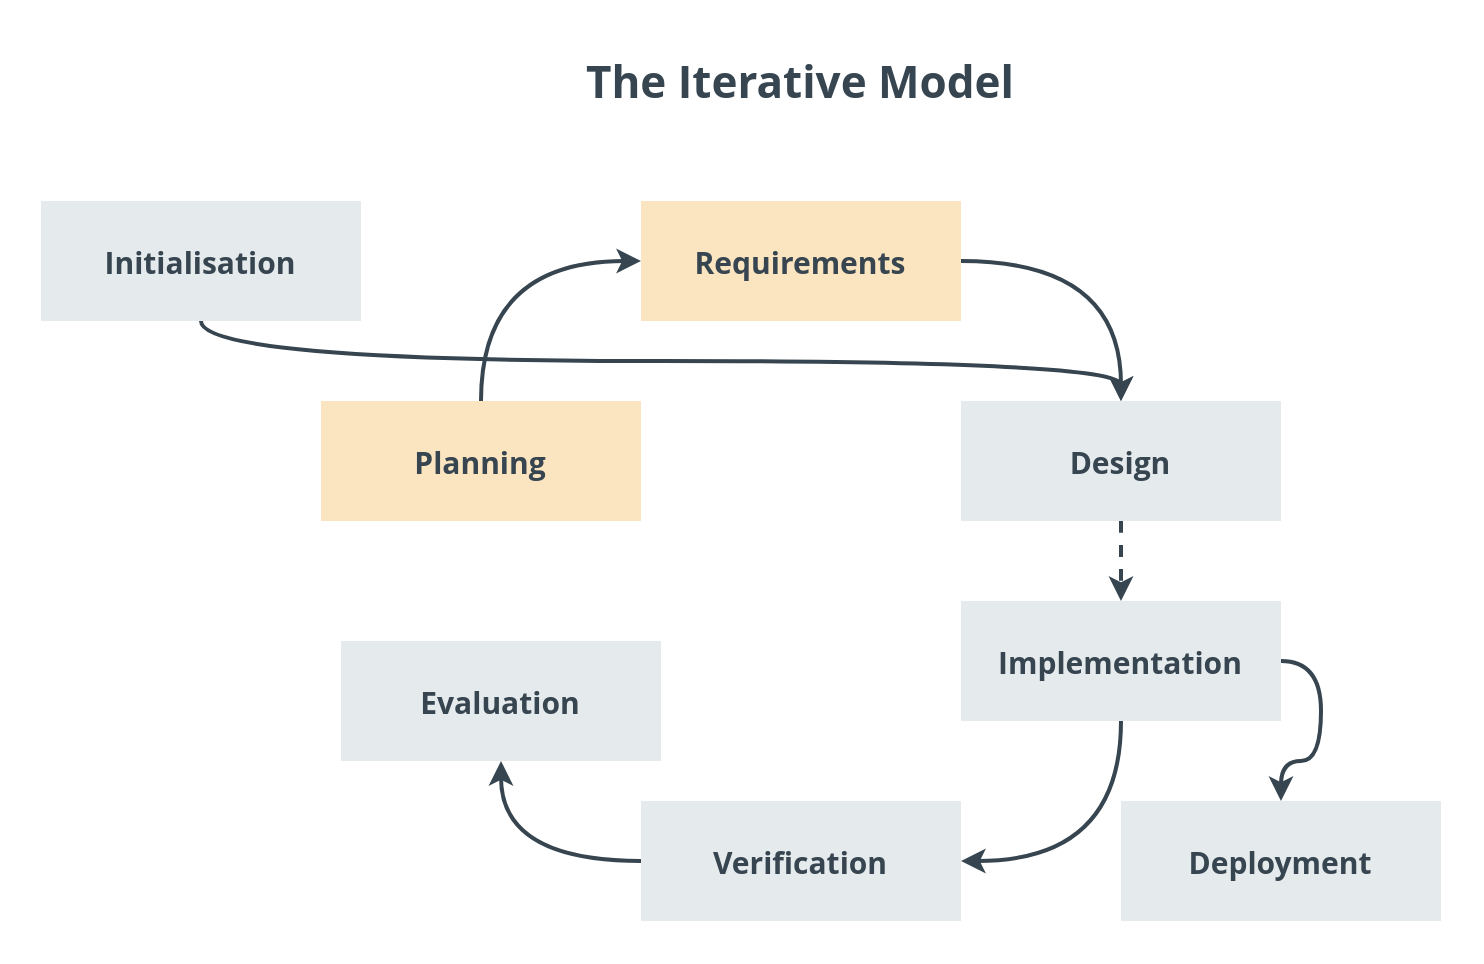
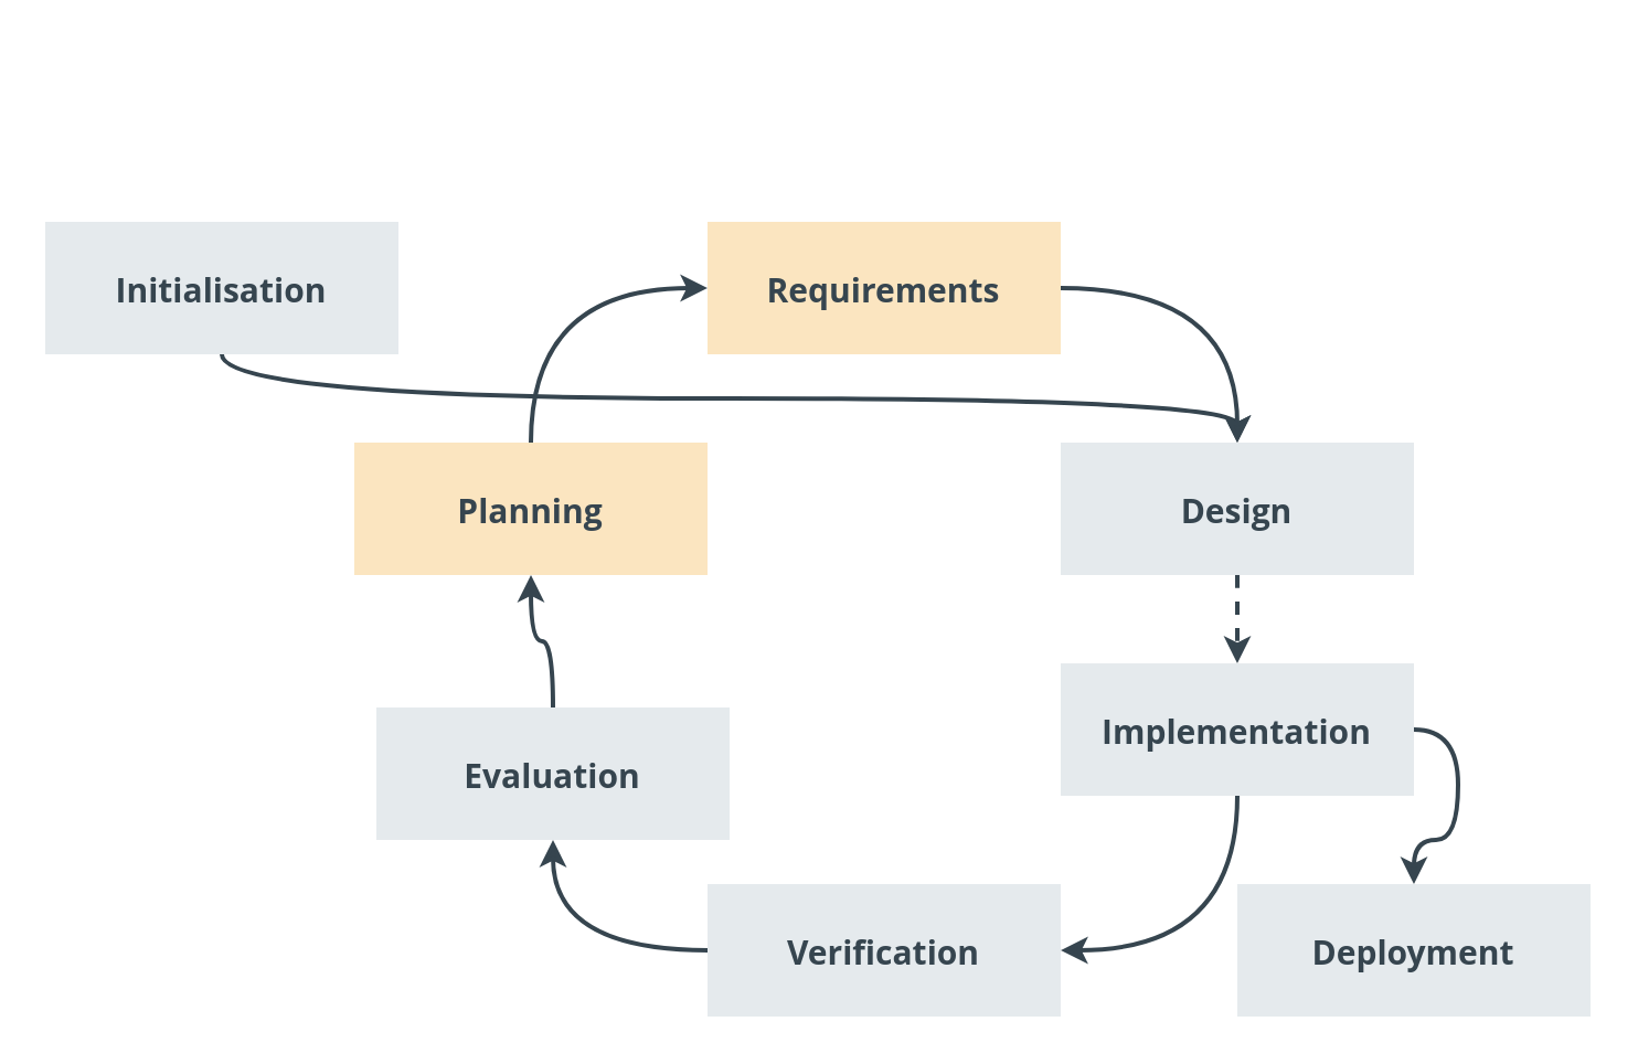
  <mxCell id="0" />
  <mxCell id="1" parent="0" />
  <mxCell id="2" style="edgeStyle=orthogonalEdgeStyle;orthogonalLoop=1;jettySize=auto;html=1;exitX=0.5;exitY=1;exitDx=0;exitDy=0;fontSize=15;fontColor=#36454F;curved=1;strokeWidth=2;strokeColor=#36454F;" edge="1" parent="1" source="3" target="6"><mxGeometry relative="1" as="geometry" /></mxCell>
  <mxCell id="3" value="Initialisation" style="rounded=0;whiteSpace=wrap;html=1;fontSize=15;glass=0;strokeWidth=1;shadow=0;sketch=0;strokeColor=none;fillColor=#E5EAED;fontColor=#36454F;fontFamily=Open Sans;fontSource=https%3A%2F%2Ffonts.googleapis.com%2Fcss%3Ffamily%3DOpen%2BSans;fontStyle=1" vertex="1" parent="1"><mxGeometry x="20" y="100" width="160" height="60" as="geometry" /></mxCell>
  <mxCell id="4" value="Requirements" style="rounded=0;whiteSpace=wrap;html=1;fontSize=15;glass=0;strokeWidth=1;shadow=0;sketch=0;strokeColor=none;fillColor=#FBE5C0;fontColor=#36454F;fontFamily=Open Sans;fontSource=https%3A%2F%2Ffonts.googleapis.com%2Fcss%3Ffamily%3DOpen%2BSans;fontStyle=1" vertex="1" parent="1"><mxGeometry x="320" y="100" width="160" height="60" as="geometry" /></mxCell>
  <mxCell id="5" value="Planning" style="rounded=0;whiteSpace=wrap;html=1;fontSize=15;glass=0;strokeWidth=1;shadow=0;sketch=0;strokeColor=none;fillColor=#FBE5C0;fontColor=#36454F;fontFamily=Open Sans;fontSource=https%3A%2F%2Ffonts.googleapis.com%2Fcss%3Ffamily%3DOpen%2BSans;fontStyle=1" vertex="1" parent="1"><mxGeometry x="160" y="200" width="160" height="60" as="geometry" /></mxCell>
  <mxCell id="6" value="Design" style="rounded=0;whiteSpace=wrap;html=1;fontSize=15;glass=0;strokeWidth=1;shadow=0;sketch=0;strokeColor=none;fillColor=#E5EAED;fontColor=#36454F;fontFamily=Open Sans;fontSource=https%3A%2F%2Ffonts.googleapis.com%2Fcss%3Ffamily%3DOpen%2BSans;fontStyle=1" vertex="1" parent="1"><mxGeometry x="480" y="200" width="160" height="60" as="geometry" /></mxCell>
  <mxCell id="7" value="Verification" style="rounded=0;whiteSpace=wrap;html=1;fontSize=15;glass=0;strokeWidth=1;shadow=0;sketch=0;strokeColor=none;fillColor=#E5EAED;fontColor=#36454F;fontFamily=Open Sans;fontSource=https%3A%2F%2Ffonts.googleapis.com%2Fcss%3Ffamily%3DOpen%2BSans;fontStyle=1" vertex="1" parent="1"><mxGeometry x="320" y="400" width="160" height="60" as="geometry" /></mxCell>
  <mxCell id="8" style="edgeStyle=orthogonalEdgeStyle;orthogonalLoop=1;jettySize=auto;html=1;exitX=1;exitY=0.5;exitDx=0;exitDy=0;entryX=0.5;entryY=0;entryDx=0;entryDy=0;fontSize=15;fontColor=#36454F;strokeWidth=2;strokeColor=#36454F;curved=1;" edge="1" parent="1" source="4" target="6"><mxGeometry relative="1" as="geometry"><mxPoint x="600" y="120" as="sourcePoint" /><mxPoint x="639.92" y="160" as="targetPoint" /></mxGeometry></mxCell>
  <mxCell id="9" style="edgeStyle=orthogonalEdgeStyle;orthogonalLoop=1;jettySize=auto;html=1;exitX=0.5;exitY=1;exitDx=0;exitDy=0;entryX=0.5;entryY=0;entryDx=0;entryDy=0;fontSize=15;fontColor=#36454F;curved=1;strokeWidth=2;strokeColor=#36454F;dashed=1;" edge="1" parent="1" source="6" target="16"><mxGeometry relative="1" as="geometry"><mxPoint x="680" y="180" as="sourcePoint" /><mxPoint x="719.92" y="220" as="targetPoint" /></mxGeometry></mxCell>
  <mxCell id="10" style="edgeStyle=orthogonalEdgeStyle;orthogonalLoop=1;jettySize=auto;html=1;exitX=1;exitY=0.5;exitDx=0;exitDy=0;entryX=0.5;entryY=0;entryDx=0;entryDy=0;fontSize=15;fontColor=#36454F;curved=1;strokeWidth=2;strokeColor=#36454F;" edge="1" parent="1" source="16" target="12"><mxGeometry relative="1" as="geometry"><mxPoint x="760" y="240" as="sourcePoint" /><mxPoint x="799.92" y="280" as="targetPoint" /></mxGeometry></mxCell>
- <mxCell id="11" value="The Iterative Model" style="rounded=0;whiteSpace=wrap;html=1;fontSize=22;glass=0;strokeWidth=1;shadow=0;sketch=0;strokeColor=none;fillColor=none;fontColor=#36454F;fontFamily=Open Sans;fontSource=https%3A%2F%2Ffonts.googleapis.com%2Fcss%3Ffamily%3DOpen%2BSans;fontStyle=1" vertex="1" parent="1"><mxGeometry x="280" y="20" width="240" height="40" as="geometry" /></mxCell>
  <mxCell id="12" value="Deployment" style="rounded=0;whiteSpace=wrap;html=1;fontSize=15;glass=0;strokeWidth=1;shadow=0;sketch=0;strokeColor=none;fillColor=#E5EAED;fontColor=#36454F;fontFamily=Open Sans;fontSource=https%3A%2F%2Ffonts.googleapis.com%2Fcss%3Ffamily%3DOpen%2BSans;fontStyle=1" vertex="1" parent="1"><mxGeometry x="560" y="400" width="160" height="60" as="geometry" /></mxCell>
  <mxCell id="13" style="edgeStyle=orthogonalEdgeStyle;orthogonalLoop=1;jettySize=auto;html=1;exitX=0;exitY=0.5;exitDx=0;exitDy=0;entryX=0.5;entryY=1;entryDx=0;entryDy=0;fontSize=15;fontColor=#36454F;curved=1;strokeWidth=2;strokeColor=#36454F;" edge="1" parent="1" source="7" target="15"><mxGeometry relative="1" as="geometry"><mxPoint x="590" y="270" as="sourcePoint" /><mxPoint x="530" y="330" as="targetPoint" /></mxGeometry></mxCell>
  <mxCell id="14" style="edgeStyle=orthogonalEdgeStyle;orthogonalLoop=1;jettySize=auto;html=1;exitX=0.5;exitY=0;exitDx=0;exitDy=0;entryX=0;entryY=0.5;entryDx=0;entryDy=0;fontSize=15;fontColor=#36454F;curved=1;strokeWidth=2;strokeColor=#36454F;" edge="1" parent="1" source="5" target="4"><mxGeometry relative="1" as="geometry"><mxPoint x="290" y="330" as="sourcePoint" /><mxPoint x="230" y="270" as="targetPoint" /></mxGeometry></mxCell>
  <mxCell id="15" value="Evaluation" style="rounded=0;whiteSpace=wrap;html=1;fontSize=15;glass=0;strokeWidth=1;shadow=0;sketch=0;strokeColor=none;fillColor=#E5EAED;fontColor=#36454F;fontFamily=Open Sans;fontSource=https%3A%2F%2Ffonts.googleapis.com%2Fcss%3Ffamily%3DOpen%2BSans;fontStyle=1" vertex="1" parent="1"><mxGeometry x="170" y="320" width="160" height="60" as="geometry" /></mxCell>
  <mxCell id="16" value="Implementation" style="rounded=0;whiteSpace=wrap;html=1;fontSize=15;glass=0;strokeWidth=1;shadow=0;sketch=0;strokeColor=none;fillColor=#E5EAED;fontColor=#36454F;fontFamily=Open Sans;fontSource=https%3A%2F%2Ffonts.googleapis.com%2Fcss%3Ffamily%3DOpen%2BSans;fontStyle=1" vertex="1" parent="1"><mxGeometry x="480" y="300" width="160" height="60" as="geometry" /></mxCell>
  <mxCell id="17" style="edgeStyle=orthogonalEdgeStyle;orthogonalLoop=1;jettySize=auto;html=1;exitX=0.5;exitY=1;exitDx=0;exitDy=0;entryX=1;entryY=0.5;entryDx=0;entryDy=0;fontSize=15;fontColor=#36454F;curved=1;strokeWidth=2;strokeColor=#36454F;" edge="1" parent="1" source="16" target="7"><mxGeometry relative="1" as="geometry"><mxPoint x="570" y="270" as="sourcePoint" /><mxPoint x="570" y="310" as="targetPoint" /></mxGeometry></mxCell>
+ <mxCell id="18" style="edgeStyle=orthogonalEdgeStyle;orthogonalLoop=1;jettySize=auto;html=1;exitX=0.5;exitY=0;exitDx=0;exitDy=0;entryX=0.5;entryY=1;entryDx=0;entryDy=0;fontSize=15;fontColor=#36454F;curved=1;strokeWidth=2;strokeColor=#36454F;" edge="1" parent="1" source="15" target="5"><mxGeometry relative="1" as="geometry"><mxPoint x="570" y="270" as="sourcePoint" /><mxPoint x="570" y="310" as="targetPoint" /></mxGeometry></mxCell>
